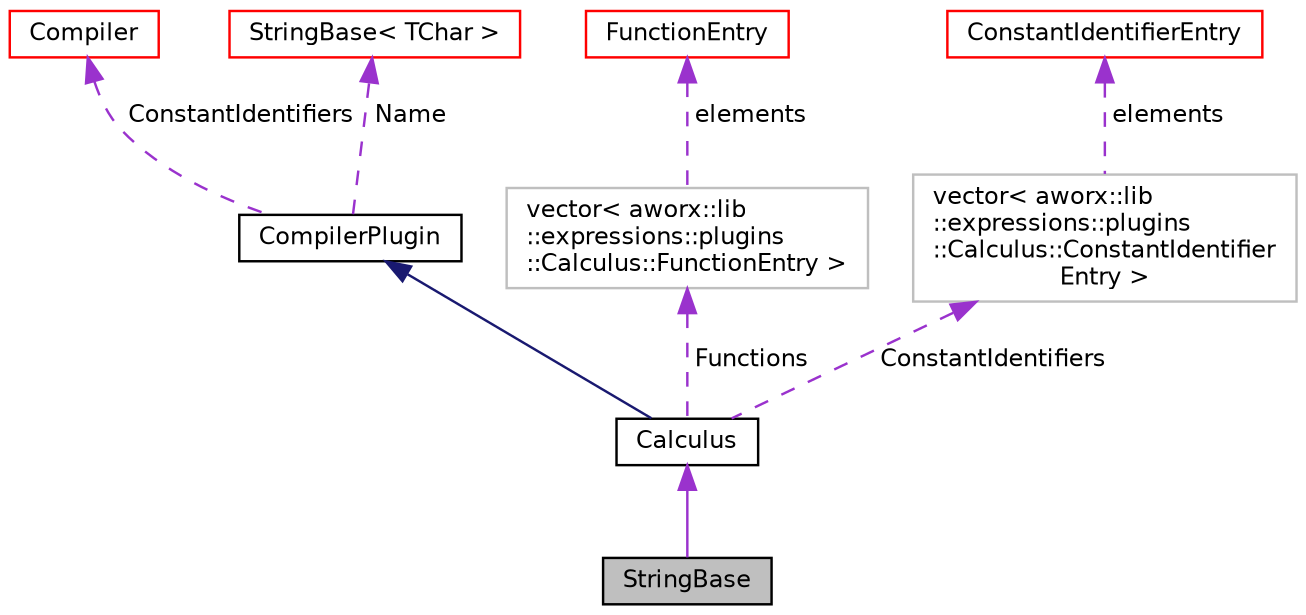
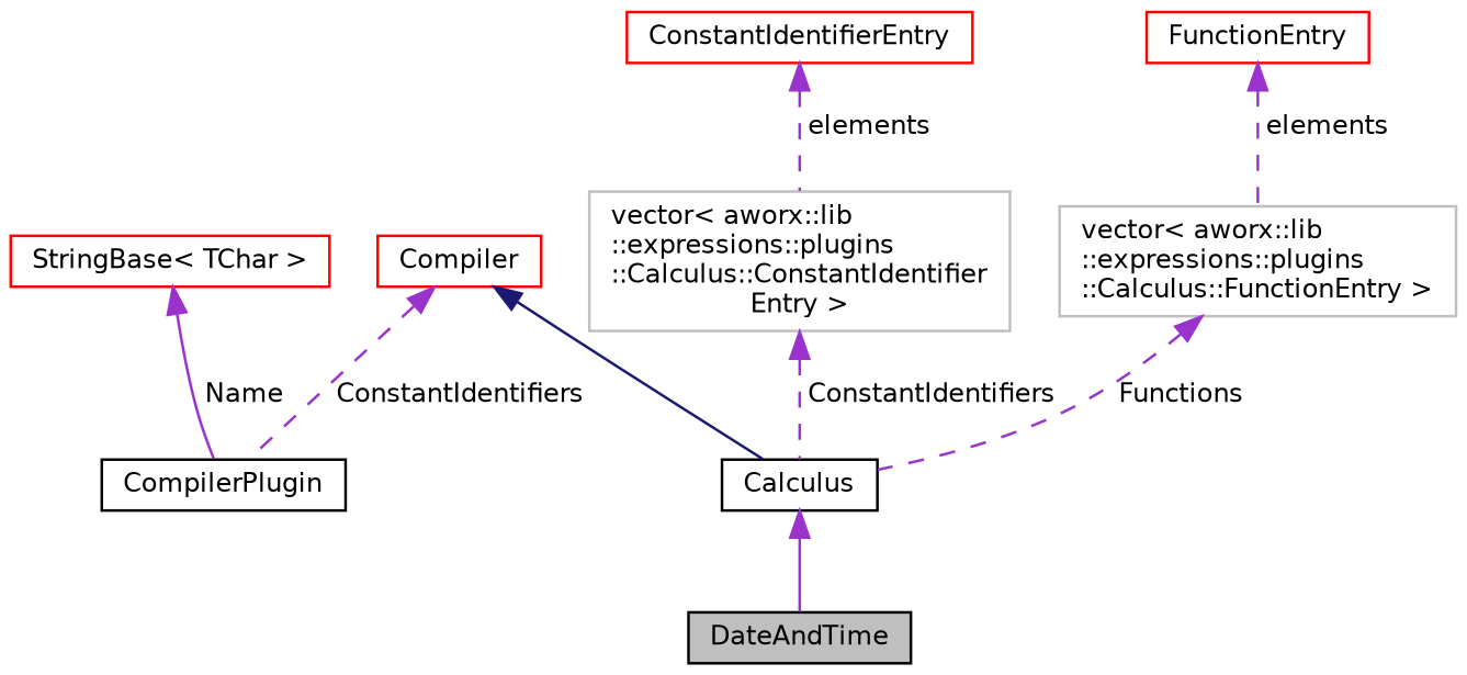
  digraph {
    rankdir=TB
    node [color=red fillcolor=white fontname=Helvetica fontsize=10 shape=record style=filled]
    edge [color=darkorchid3 dir=back fontname=Helvetica fontsize=10 labelfontname=Helvetica labelfontsize=10 style=dashed]
-   n1 [color=black fillcolor=grey75 fontcolor=black height=0.2 label=StringBase width=0.4]
+   n1 [color=black fillcolor=grey75 fontcolor=black height=0.2 label=DateAndTime width=0.4]
    n2 [color=black height=0.2 label=Calculus width=0.4]
    n3 [color=black height=0.2 label=CompilerPlugin width=0.4]
    n4 [height=0.2 label=Compiler width=0.4]
    n5 [height=0.2 label="StringBase\< TChar \>" width=0.4]
    n6 [color=grey75 height=0.2 label="vector\< aworx::lib\l::expressions::plugins\l::Calculus::FunctionEntry \>" width=0.4]
    n7 [height=0.2 label=FunctionEntry width=0.4]
    n8 [color=grey75 height=0.2 label="vector\< aworx::lib\l::expressions::plugins\l::Calculus::ConstantIdentifier\lEntry \>" width=0.4]
    n9 [height=0.2 label=ConstantIdentifierEntry width=0.4]
    n2 -> n1 [style=solid]
-   n3 -> n2 [color=midnightblue style=solid]
+   n4 -> n2 [color=midnightblue style=solid]
    n4 -> n3 [label=" ConstantIdentifiers"]
-   n5 -> n3 [label=" Name"]
+   n5 -> n3 [label=" Name" style=solid]
    n6 -> n2 [label=" Functions"]
    n7 -> n6 [label=" elements"]
    n8 -> n2 [label=" ConstantIdentifiers"]
    n9 -> n8 [label=" elements"]
  }
